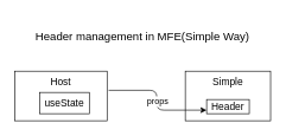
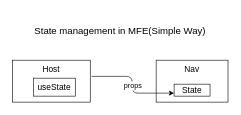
  <mxCell id="0" />
  <mxCell id="1" parent="0" />
  <mxCell id="2" value="Host&lt;br style=&quot;font-size: 14px;&quot;&gt;" style="rounded=0;whiteSpace=wrap;html=1;verticalAlign=top;fontSize=14;" parent="1" vertex="1"><mxGeometry x="20" y="100" width="130" height="70" as="geometry" /></mxCell>
- <mxCell id="3" value="Simple" style="rounded=0;whiteSpace=wrap;html=1;horizontal=1;verticalAlign=top;fontSize=14;" parent="1" vertex="1"><mxGeometry x="260" y="100" width="120" height="70" as="geometry" /></mxCell>
- <mxCell id="4" value="Header&lt;br style=&quot;font-size: 14px;&quot;&gt;" style="rounded=0;whiteSpace=wrap;html=1;fontSize=14;" parent="1" vertex="1"><mxGeometry x="290" y="140" width="60" height="20" as="geometry" /></mxCell>
+ <mxCell id="3" value="Nav" style="rounded=0;whiteSpace=wrap;html=1;horizontal=1;verticalAlign=top;fontSize=14;" parent="1" vertex="1"><mxGeometry x="260" y="100" width="120" height="70" as="geometry" /></mxCell>
+ <mxCell id="4" value="State&lt;br style=&quot;font-size: 14px;&quot;&gt;" style="rounded=0;whiteSpace=wrap;html=1;fontSize=14;" parent="1" vertex="1"><mxGeometry x="290" y="140" width="60" height="20" as="geometry" /></mxCell>
  <mxCell id="5" value="useState" style="rounded=0;whiteSpace=wrap;html=1;verticalAlign=top;fontSize=14;" vertex="1" parent="1"><mxGeometry x="55" y="130" width="70" height="30" as="geometry" /></mxCell>
  <mxCell id="6" value="" style="endArrow=classic;html=1;exitX=1.017;exitY=0.386;exitDx=0;exitDy=0;exitPerimeter=0;entryX=0;entryY=0.75;entryDx=0;entryDy=0;edgeStyle=orthogonalEdgeStyle;" edge="1" parent="1" source="2" target="4"><mxGeometry relative="1" as="geometry"><mxPoint x="190" y="350" as="sourcePoint" /><mxPoint x="350" y="350" as="targetPoint" /></mxGeometry></mxCell>
  <mxCell id="7" value="props" style="edgeLabel;resizable=0;html=1;align=center;verticalAlign=middle;fontSize=12;" connectable="0" vertex="1" parent="6"><mxGeometry relative="1" as="geometry" /></mxCell>
- <mxCell id="8" value="Header management in MFE(Simple Way)" style="rounded=0;whiteSpace=wrap;html=1;fillColor=default;strokeColor=none;fontSize=16;" vertex="1" parent="1"><mxGeometry x="20" y="20" width="360" height="60" as="geometry" /></mxCell>
+ <mxCell id="8" value="State management in MFE(Simple Way)" style="rounded=0;whiteSpace=wrap;html=1;fillColor=default;strokeColor=none;fontSize=16;" vertex="1" parent="1"><mxGeometry x="20" y="20" width="360" height="60" as="geometry" /></mxCell>
